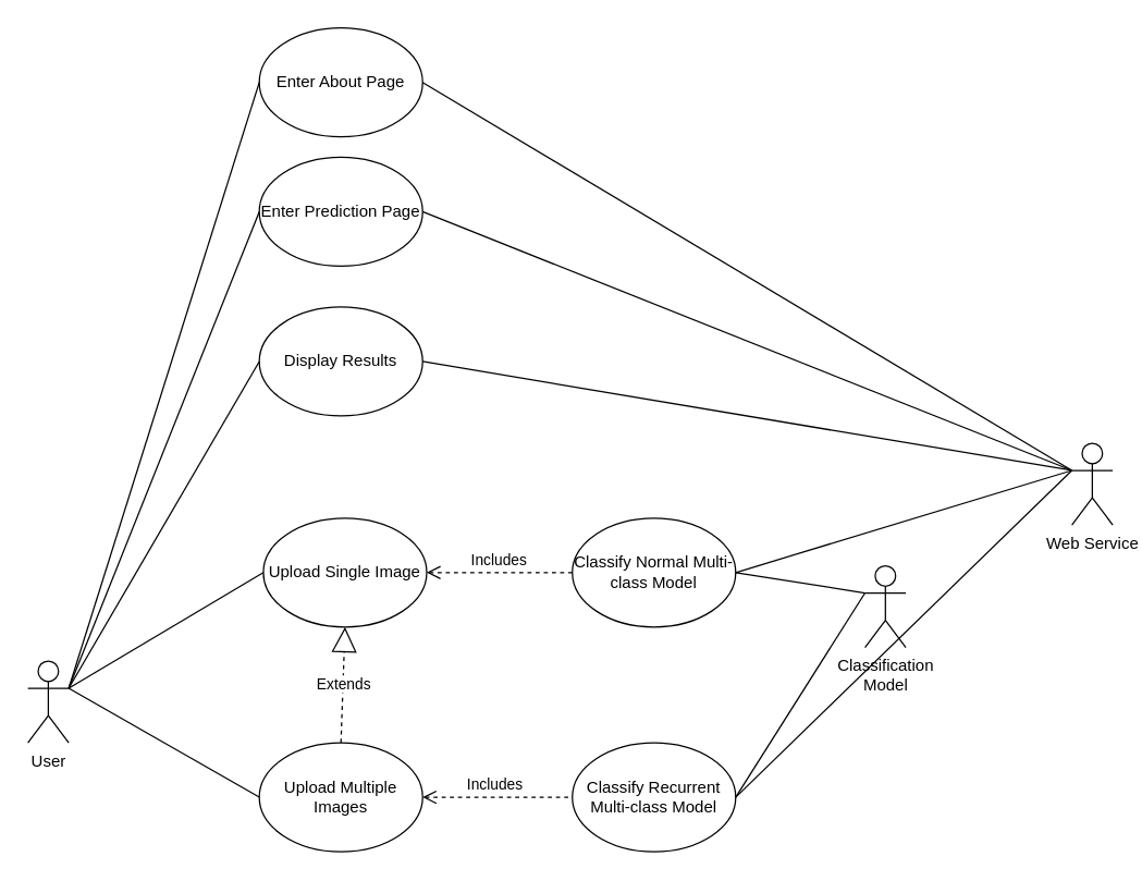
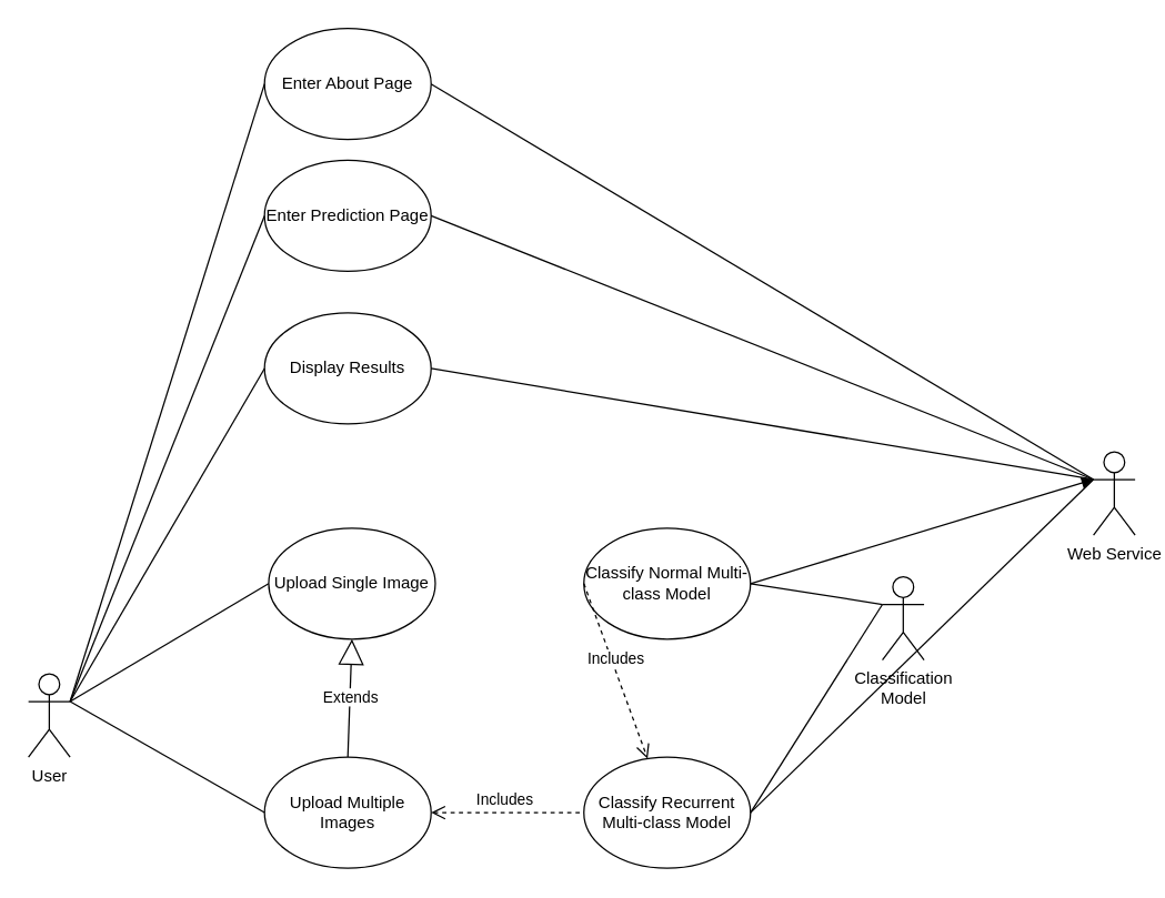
  <mxCell id="0" />
  <mxCell id="1" parent="0" />
  <mxCell id="2" value="User" style="shape=umlActor;verticalLabelPosition=bottom;labelBackgroundColor=#ffffff;verticalAlign=top;html=1;outlineConnect=0;" parent="1" vertex="1"><mxGeometry x="20" y="485" width="30" height="60" as="geometry" /></mxCell>
  <mxCell id="3" value="Web Service" style="shape=umlActor;verticalLabelPosition=bottom;labelBackgroundColor=#ffffff;verticalAlign=top;html=1;outlineConnect=0;" parent="1" vertex="1"><mxGeometry x="787" y="325" width="30" height="60" as="geometry" /></mxCell>
  <mxCell id="4" value="Classification&lt;br&gt;Model" style="shape=umlActor;verticalLabelPosition=bottom;labelBackgroundColor=#ffffff;verticalAlign=top;html=1;outlineConnect=0;" parent="1" vertex="1"><mxGeometry x="635" y="415" width="30" height="60" as="geometry" /></mxCell>
  <mxCell id="5" value="Upload Single Image" style="ellipse;whiteSpace=wrap;html=1;" parent="1" vertex="1"><mxGeometry x="193" y="380" width="120" height="80" as="geometry" /></mxCell>
  <mxCell id="6" value="Enter About Page" style="ellipse;whiteSpace=wrap;html=1;" parent="1" vertex="1"><mxGeometry x="190" y="20" width="120" height="80" as="geometry" /></mxCell>
  <mxCell id="7" value="" style="endArrow=none;html=1;entryX=0;entryY=0.5;entryDx=0;entryDy=0;exitX=1;exitY=0.333;exitDx=0;exitDy=0;exitPerimeter=0;" parent="1" source="2" target="6" edge="1"><mxGeometry width="50" height="50" relative="1" as="geometry"><mxPoint x="17" y="555" as="sourcePoint" /><mxPoint x="67" y="505" as="targetPoint" /></mxGeometry></mxCell>
  <mxCell id="8" value="" style="endArrow=none;html=1;entryX=0;entryY=0.5;entryDx=0;entryDy=0;exitX=1;exitY=0.333;exitDx=0;exitDy=0;exitPerimeter=0;" parent="1" source="2" target="5" edge="1"><mxGeometry width="50" height="50" relative="1" as="geometry"><mxPoint x="17" y="555" as="sourcePoint" /><mxPoint x="67" y="505" as="targetPoint" /></mxGeometry></mxCell>
  <mxCell id="9" value="" style="endArrow=none;html=1;entryX=0;entryY=0.333;entryDx=0;entryDy=0;entryPerimeter=0;exitX=1;exitY=0.5;exitDx=0;exitDy=0;" parent="1" source="6" target="3" edge="1"><mxGeometry width="50" height="50" relative="1" as="geometry"><mxPoint x="137" y="555" as="sourcePoint" /><mxPoint x="187" y="505" as="targetPoint" /></mxGeometry></mxCell>
  <mxCell id="10" value="Upload Multiple Images" style="ellipse;whiteSpace=wrap;html=1;" parent="1" vertex="1"><mxGeometry x="190" y="545" width="120" height="80" as="geometry" /></mxCell>
  <mxCell id="11" value="" style="endArrow=none;html=1;entryX=0;entryY=0.5;entryDx=0;entryDy=0;exitX=1;exitY=0.333;exitDx=0;exitDy=0;exitPerimeter=0;" parent="1" source="2" target="10" edge="1"><mxGeometry width="50" height="50" relative="1" as="geometry"><mxPoint x="50" y="335" as="sourcePoint" /><mxPoint x="70" y="625" as="targetPoint" /></mxGeometry></mxCell>
- <mxCell id="12" value="Extends" style="endArrow=block;endSize=16;endFill=0;html=1;entryX=0.5;entryY=1;entryDx=0;entryDy=0;exitX=0.5;exitY=0;exitDx=0;exitDy=0;dashed=1;" parent="1" source="10" target="5" edge="1"><mxGeometry width="160" relative="1" as="geometry"><mxPoint x="20" y="645" as="sourcePoint" /><mxPoint x="180" y="645" as="targetPoint" /></mxGeometry></mxCell>
+ <mxCell id="12" value="Extends" style="endArrow=block;endSize=16;endFill=0;html=1;entryX=0.5;entryY=1;entryDx=0;entryDy=0;exitX=0.5;exitY=0;exitDx=0;exitDy=0;" parent="1" source="10" target="5" edge="1"><mxGeometry width="160" relative="1" as="geometry"><mxPoint x="20" y="645" as="sourcePoint" /><mxPoint x="180" y="645" as="targetPoint" /></mxGeometry></mxCell>
  <mxCell id="13" value="Classify Normal Multi-class Model" style="ellipse;whiteSpace=wrap;html=1;" parent="1" vertex="1"><mxGeometry x="420" y="380" width="120" height="80" as="geometry" /></mxCell>
- <mxCell id="14" value="Includes" style="html=1;verticalAlign=bottom;endArrow=open;dashed=1;endSize=8;exitX=0;exitY=0.5;exitDx=0;exitDy=0;entryX=1;entryY=0.5;entryDx=0;entryDy=0;" parent="1" source="13" target="5" edge="1"><mxGeometry relative="1" as="geometry"><mxPoint x="413" y="425" as="sourcePoint" /><mxPoint x="360" y="335" as="targetPoint" /></mxGeometry></mxCell>
+ <mxCell id="14" value="Includes" style="html=1;verticalAlign=bottom;endArrow=open;dashed=1;endSize=8;exitX=0;exitY=0.5;exitDx=0;exitDy=0;" parent="1" source="13" target="15" edge="1"><mxGeometry relative="1" as="geometry"><mxPoint x="413" y="425" as="sourcePoint" /><mxPoint x="360" y="335" as="targetPoint" /></mxGeometry></mxCell>
  <mxCell id="15" value="Classify Recurrent Multi-class Model" style="ellipse;whiteSpace=wrap;html=1;" parent="1" vertex="1"><mxGeometry x="420" y="545" width="120" height="80" as="geometry" /></mxCell>
  <mxCell id="16" value="Includes" style="html=1;verticalAlign=bottom;endArrow=open;dashed=1;endSize=8;exitX=0;exitY=0.5;exitDx=0;exitDy=0;entryX=1;entryY=0.5;entryDx=0;entryDy=0;" parent="1" edge="1"><mxGeometry relative="1" as="geometry"><mxPoint x="417" y="585" as="sourcePoint" /><mxPoint x="310" y="585" as="targetPoint" /></mxGeometry></mxCell>
- <mxCell id="17" value="" style="endArrow=none;html=1;entryX=0;entryY=0.333;entryDx=0;entryDy=0;entryPerimeter=0;exitX=1;exitY=0.5;exitDx=0;exitDy=0;" parent="1" source="13" target="3" edge="1"><mxGeometry width="50" height="50" relative="1" as="geometry"><mxPoint x="240" y="735" as="sourcePoint" /><mxPoint x="290" y="685" as="targetPoint" /></mxGeometry></mxCell>
+ <mxCell id="17" value="" style="endArrow=block;html=1;entryX=0;entryY=0.333;entryDx=0;entryDy=0;entryPerimeter=0;exitX=1;exitY=0.5;exitDx=0;exitDy=0;" parent="1" source="13" target="3" edge="1"><mxGeometry width="50" height="50" relative="1" as="geometry"><mxPoint x="240" y="735" as="sourcePoint" /><mxPoint x="290" y="685" as="targetPoint" /></mxGeometry></mxCell>
  <mxCell id="18" value="" style="endArrow=none;html=1;entryX=0;entryY=0.333;entryDx=0;entryDy=0;entryPerimeter=0;exitX=1;exitY=0.5;exitDx=0;exitDy=0;" parent="1" source="13" target="4" edge="1"><mxGeometry width="50" height="50" relative="1" as="geometry"><mxPoint x="240" y="735" as="sourcePoint" /><mxPoint x="290" y="685" as="targetPoint" /></mxGeometry></mxCell>
  <mxCell id="19" value="" style="endArrow=none;html=1;entryX=0;entryY=0.333;entryDx=0;entryDy=0;entryPerimeter=0;exitX=1;exitY=0.5;exitDx=0;exitDy=0;" parent="1" source="15" target="3" edge="1"><mxGeometry width="50" height="50" relative="1" as="geometry"><mxPoint x="240" y="735" as="sourcePoint" /><mxPoint x="290" y="685" as="targetPoint" /></mxGeometry></mxCell>
  <mxCell id="20" value="" style="endArrow=none;html=1;entryX=0;entryY=0.333;entryDx=0;entryDy=0;entryPerimeter=0;exitX=1;exitY=0.5;exitDx=0;exitDy=0;" parent="1" source="15" target="4" edge="1"><mxGeometry width="50" height="50" relative="1" as="geometry"><mxPoint x="240" y="735" as="sourcePoint" /><mxPoint x="290" y="685" as="targetPoint" /></mxGeometry></mxCell>
  <mxCell id="21" value="Display Results" style="ellipse;whiteSpace=wrap;html=1;" parent="1" vertex="1"><mxGeometry x="190" y="225" width="120" height="80" as="geometry" /></mxCell>
  <mxCell id="22" value="" style="endArrow=none;html=1;entryX=1;entryY=0.333;entryDx=0;entryDy=0;entryPerimeter=0;exitX=0;exitY=0.5;exitDx=0;exitDy=0;" parent="1" source="21" target="2" edge="1"><mxGeometry width="50" height="50" relative="1" as="geometry"><mxPoint x="20" y="895" as="sourcePoint" /><mxPoint x="70" y="845" as="targetPoint" /></mxGeometry></mxCell>
  <mxCell id="23" value="" style="endArrow=none;html=1;entryX=0;entryY=0.333;entryDx=0;entryDy=0;entryPerimeter=0;exitX=1;exitY=0.5;exitDx=0;exitDy=0;" parent="1" source="21" target="3" edge="1"><mxGeometry width="50" height="50" relative="1" as="geometry"><mxPoint x="160" y="895" as="sourcePoint" /><mxPoint x="210" y="845" as="targetPoint" /></mxGeometry></mxCell>
  <mxCell id="24" value="Enter Prediction Page" style="ellipse;whiteSpace=wrap;html=1;" vertex="1" parent="1"><mxGeometry x="190" y="115" width="120" height="80" as="geometry" /></mxCell>
  <mxCell id="25" value="" style="endArrow=none;html=1;entryX=0;entryY=0.5;entryDx=0;entryDy=0;" edge="1" parent="1" target="24"><mxGeometry width="50" height="50" relative="1" as="geometry"><mxPoint x="50" y="505" as="sourcePoint" /><mxPoint x="80" y="685" as="targetPoint" /></mxGeometry></mxCell>
  <mxCell id="26" value="" style="endArrow=none;html=1;entryX=0;entryY=0.333;entryDx=0;entryDy=0;entryPerimeter=0;exitX=1;exitY=0.5;exitDx=0;exitDy=0;" edge="1" parent="1" source="24" target="3"><mxGeometry width="50" height="50" relative="1" as="geometry"><mxPoint x="30" y="735" as="sourcePoint" /><mxPoint x="80" y="685" as="targetPoint" /></mxGeometry></mxCell>
